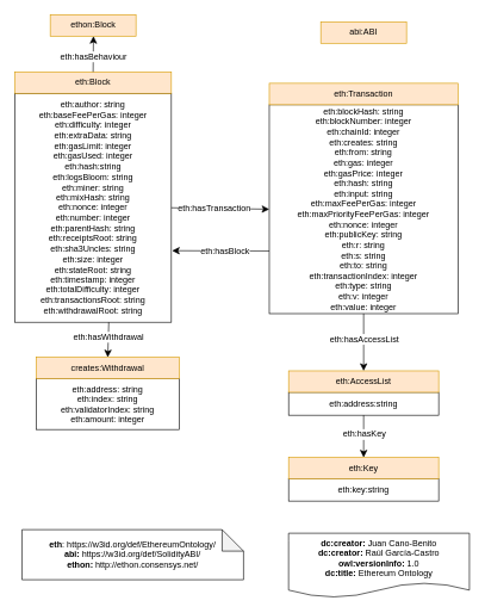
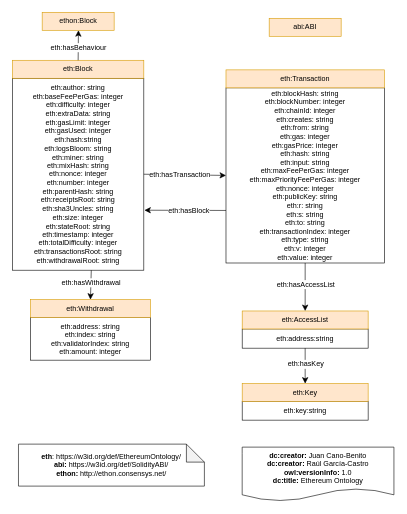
  <mxCell id="0" />
  <mxCell id="1" parent="0" />
  <mxCell id="2" value="&lt;div&gt;&lt;b&gt;dc:creator:&lt;/b&gt;&amp;nbsp;Juan Cano-Benito&lt;br&gt;&lt;div style=&quot;border-color: var(--border-color);&quot;&gt;&lt;b style=&quot;border-color: var(--border-color);&quot;&gt;dc:creator:&lt;/b&gt;&amp;nbsp;Raúl García-Castro&lt;/div&gt;&lt;/div&gt;&lt;div&gt;&lt;b&gt;owl:versionInfo:&lt;/b&gt; 1.0&lt;/div&gt;&lt;div&gt;&lt;b&gt;dc:title:&lt;/b&gt;&amp;nbsp;Ethereum Ontology&lt;/div&gt;" style="shape=document;whiteSpace=wrap;html=1;boundedLbl=1;labelBackgroundColor=#ffffff;strokeColor=#000000;fontSize=12;fontColor=#000000;size=0.233;" parent="1" vertex="1"><mxGeometry x="403" y="745" width="253" height="90" as="geometry" /></mxCell>
  <mxCell id="3" value="&lt;div&gt;&lt;b&gt;eth&lt;/b&gt;: https://w3id.org/def/EthereumOntology/&lt;/div&gt;&lt;div&gt;&lt;b&gt;abi:&lt;/b&gt;&amp;nbsp;https://w3id.org/def/SolidityABI/&lt;br&gt;&lt;span style=&quot;border-color: var(--border-color);&quot;&gt;&lt;b style=&quot;border-color: var(--border-color);&quot;&gt;ethon:&amp;nbsp;&lt;/b&gt;http://ethon.consensys.net/&lt;br style=&quot;border-color: var(--border-color);&quot;&gt;&lt;/span&gt;&lt;/div&gt;" style="shape=note;whiteSpace=wrap;html=1;backgroundOutline=1;darkOpacity=0.05;" parent="1" vertex="1"><mxGeometry x="30" y="740" width="310" height="70" as="geometry" /></mxCell>
  <mxCell id="4" value="eth:author: string&lt;br&gt;eth:baseFeePerGas: integer&lt;br&gt;eth:difficulty: integer&lt;br&gt;eth:extraData: string&lt;br&gt;eth:gasLimit: integer&lt;br style=&quot;border-color: var(--border-color);&quot;&gt;eth:gasUsed: integer&lt;br&gt;eth:hash:string&lt;br&gt;eth:logsBloom: string&lt;br&gt;eth:miner: string&lt;br style=&quot;border-color: var(--border-color);&quot;&gt;eth:mixHash: string&lt;br&gt;eth:nonce: integer&lt;br style=&quot;border-color: var(--border-color);&quot;&gt;eth:number: integer&lt;br&gt;eth:parentHash: string&lt;br style=&quot;border-color: var(--border-color);&quot;&gt;eth:receiptsRoot: string&lt;br style=&quot;border-color: var(--border-color);&quot;&gt;eth:sha3Uncles: string&lt;br&gt;eth:size: integer&lt;br&gt;eth:stateRoot: string&lt;br style=&quot;border-color: var(--border-color);&quot;&gt;eth:timestamp: integer&lt;br&gt;eth:totalDifficulty: integer&lt;br style=&quot;border-color: var(--border-color);&quot;&gt;eth:transactionsRoot: string&lt;br&gt;eth:withdrawalRoot: string" style="rounded=0;whiteSpace=wrap;html=1;snapToPoint=1;points=[[0.1,0],[0.2,0],[0.3,0],[0.4,0],[0.5,0],[0.6,0],[0.7,0],[0.8,0],[0.9,0],[0,0.1],[0,0.3],[0,0.5],[0,0.7],[0,0.9],[0.1,1],[0.2,1],[0.3,1],[0.4,1],[0.5,1],[0.6,1],[0.7,1],[0.8,1],[0.9,1],[1,0.1],[1,0.3],[1,0.5],[1,0.7],[1,0.9]];" parent="1" vertex="1"><mxGeometry x="20" y="130" width="219" height="320" as="geometry" /></mxCell>
  <mxCell id="5" value="eth:Block" style="rounded=0;whiteSpace=wrap;html=1;snapToPoint=1;points=[[0.1,0],[0.2,0],[0.3,0],[0.4,0],[0.5,0],[0.6,0],[0.7,0],[0.8,0],[0.9,0],[0,0.1],[0,0.3],[0,0.5],[0,0.7],[0,0.9],[0.1,1],[0.2,1],[0.3,1],[0.4,1],[0.5,1],[0.6,1],[0.7,1],[0.8,1],[0.9,1],[1,0.1],[1,0.3],[1,0.5],[1,0.7],[1,0.9]];fillColor=#ffe6cc;strokeColor=#d79b00;" parent="1" vertex="1"><mxGeometry x="20" y="100" width="219" height="30" as="geometry" /></mxCell>
  <mxCell id="6" value="eth:blockHash: string&lt;br&gt;eth:blockNumber: integer&lt;br&gt;eth:chainId: integer&lt;br&gt;eth:creates: string&lt;br style=&quot;border-color: var(--border-color);&quot;&gt;eth:from: string&lt;br&gt;eth:gas: integer&lt;br&gt;eth:gasPrice: integer&lt;br&gt;eth:hash: string&lt;br&gt;eth:input: string&lt;br&gt;eth:maxFeePerGas: integer&lt;br style=&quot;border-color: var(--border-color);&quot;&gt;eth:maxPriorityFeePerGas: integer&lt;br&gt;eth:nonce: integer&lt;br&gt;eth:publicKey: string&lt;br&gt;eth:r: string&lt;br&gt;eth:s: string&lt;br&gt;eth:to: string&lt;br style=&quot;border-color: var(--border-color);&quot;&gt;eth:transactionIndex: integer&lt;br&gt;eth:type: string&lt;br&gt;eth:v: integer&lt;br&gt;eth:value: integer" style="rounded=0;whiteSpace=wrap;html=1;snapToPoint=1;points=[[0.1,0],[0.2,0],[0.3,0],[0.4,0],[0.5,0],[0.6,0],[0.7,0],[0.8,0],[0.9,0],[0,0.1],[0,0.3],[0,0.5],[0,0.7],[0,0.9],[0.1,1],[0.2,1],[0.3,1],[0.4,1],[0.5,1],[0.6,1],[0.7,1],[0.8,1],[0.9,1],[1,0.1],[1,0.3],[1,0.5],[1,0.7],[1,0.9]];" parent="1" vertex="1"><mxGeometry x="376" y="146" width="264" height="292" as="geometry" /></mxCell>
  <mxCell id="7" value="eth:Transaction" style="rounded=0;whiteSpace=wrap;html=1;snapToPoint=1;points=[[0.1,0],[0.2,0],[0.3,0],[0.4,0],[0.5,0],[0.6,0],[0.7,0],[0.8,0],[0.9,0],[0,0.1],[0,0.3],[0,0.5],[0,0.7],[0,0.9],[0.1,1],[0.2,1],[0.3,1],[0.4,1],[0.5,1],[0.6,1],[0.7,1],[0.8,1],[0.9,1],[1,0.1],[1,0.3],[1,0.5],[1,0.7],[1,0.9]];fillColor=#ffe6cc;strokeColor=#d79b00;" parent="1" vertex="1"><mxGeometry x="376" y="116" width="264" height="30" as="geometry" /></mxCell>
  <mxCell id="8" value="" style="endArrow=classic;html=1;exitX=1;exitY=0.5;exitDx=0;exitDy=0;entryX=0;entryY=0.5;entryDx=0;entryDy=0;endSize=8;arcSize=0;rounded=0;" parent="1" source="4" target="6" edge="1"><mxGeometry width="50" height="50" relative="1" as="geometry"><mxPoint x="330" y="325" as="sourcePoint" /><mxPoint x="527" y="325" as="targetPoint" /></mxGeometry></mxCell>
  <mxCell id="9" value="&lt;div&gt;eth:hasTransaction&lt;/div&gt;" style="text;html=1;align=center;verticalAlign=middle;resizable=0;points=[];labelBackgroundColor=#ffffff;" parent="8" vertex="1" connectable="0"><mxGeometry x="-0.127" relative="1" as="geometry"><mxPoint as="offset" /></mxGeometry></mxCell>
  <mxCell id="10" value="abi:ABI" style="rounded=0;whiteSpace=wrap;html=1;snapToPoint=1;points=[[0.1,0],[0.2,0],[0.3,0],[0.4,0],[0.5,0],[0.6,0],[0.7,0],[0.8,0],[0.9,0],[0,0.1],[0,0.3],[0,0.5],[0,0.7],[0,0.9],[0.1,1],[0.2,1],[0.3,1],[0.4,1],[0.5,1],[0.6,1],[0.7,1],[0.8,1],[0.9,1],[1,0.1],[1,0.3],[1,0.5],[1,0.7],[1,0.9]];fillColor=#ffe6cc;strokeColor=#d79b00;" parent="1" vertex="1"><mxGeometry x="448" y="30" width="120" height="30" as="geometry" /></mxCell>
  <mxCell id="11" value="ethon:Block" style="rounded=0;whiteSpace=wrap;html=1;snapToPoint=1;points=[[0.1,0],[0.2,0],[0.3,0],[0.4,0],[0.5,0],[0.6,0],[0.7,0],[0.8,0],[0.9,0],[0,0.1],[0,0.3],[0,0.5],[0,0.7],[0,0.9],[0.1,1],[0.2,1],[0.3,1],[0.4,1],[0.5,1],[0.6,1],[0.7,1],[0.8,1],[0.9,1],[1,0.1],[1,0.3],[1,0.5],[1,0.7],[1,0.9]];fillColor=#ffe6cc;strokeColor=#d79b00;" parent="1" vertex="1"><mxGeometry x="69.5" y="20" width="120" height="30" as="geometry" /></mxCell>
  <mxCell id="12" value="" style="endArrow=classic;html=1;exitX=0.5;exitY=0;exitDx=0;exitDy=0;endSize=8;arcSize=0;rounded=0;" parent="1" source="5" target="11" edge="1"><mxGeometry width="50" height="50" relative="1" as="geometry"><mxPoint x="249" y="303" as="sourcePoint" /><mxPoint x="450" y="303" as="targetPoint" /></mxGeometry></mxCell>
  <mxCell id="13" value="&lt;div&gt;eth:hasBehaviour&lt;/div&gt;" style="text;html=1;align=center;verticalAlign=middle;resizable=0;points=[];labelBackgroundColor=#ffffff;" parent="12" vertex="1" connectable="0"><mxGeometry x="-0.127" relative="1" as="geometry"><mxPoint as="offset" /></mxGeometry></mxCell>
  <mxCell id="14" value="eth:address: string&lt;br&gt;eth:index: string&lt;br&gt;eth:validatorIndex: string&lt;br&gt;eth:amount: integer" style="rounded=0;whiteSpace=wrap;html=1;snapToPoint=1;points=[[0.1,0],[0.2,0],[0.3,0],[0.4,0],[0.5,0],[0.6,0],[0.7,0],[0.8,0],[0.9,0],[0,0.1],[0,0.3],[0,0.5],[0,0.7],[0,0.9],[0.1,1],[0.2,1],[0.3,1],[0.4,1],[0.5,1],[0.6,1],[0.7,1],[0.8,1],[0.9,1],[1,0.1],[1,0.3],[1,0.5],[1,0.7],[1,0.9]];" parent="1" vertex="1"><mxGeometry x="50" y="529" width="200" height="71" as="geometry" /></mxCell>
- <mxCell id="15" value="creates:Withdrawal" style="rounded=0;whiteSpace=wrap;html=1;snapToPoint=1;points=[[0.1,0],[0.2,0],[0.3,0],[0.4,0],[0.5,0],[0.6,0],[0.7,0],[0.8,0],[0.9,0],[0,0.1],[0,0.3],[0,0.5],[0,0.7],[0,0.9],[0.1,1],[0.2,1],[0.3,1],[0.4,1],[0.5,1],[0.6,1],[0.7,1],[0.8,1],[0.9,1],[1,0.1],[1,0.3],[1,0.5],[1,0.7],[1,0.9]];fillColor=#ffe6cc;strokeColor=#d79b00;" parent="1" vertex="1"><mxGeometry x="50" y="499" width="200" height="30" as="geometry" /></mxCell>
+ <mxCell id="15" value="eth:Withdrawal" style="rounded=0;whiteSpace=wrap;html=1;snapToPoint=1;points=[[0.1,0],[0.2,0],[0.3,0],[0.4,0],[0.5,0],[0.6,0],[0.7,0],[0.8,0],[0.9,0],[0,0.1],[0,0.3],[0,0.5],[0,0.7],[0,0.9],[0.1,1],[0.2,1],[0.3,1],[0.4,1],[0.5,1],[0.6,1],[0.7,1],[0.8,1],[0.9,1],[1,0.1],[1,0.3],[1,0.5],[1,0.7],[1,0.9]];fillColor=#ffe6cc;strokeColor=#d79b00;" parent="1" vertex="1"><mxGeometry x="50" y="499" width="200" height="30" as="geometry" /></mxCell>
  <mxCell id="16" value="" style="endArrow=classic;html=1;exitX=0.6;exitY=1;exitDx=0;exitDy=0;endSize=8;arcSize=0;rounded=0;entryX=0.5;entryY=0;entryDx=0;entryDy=0;" parent="1" source="4" target="15" edge="1"><mxGeometry width="50" height="50" relative="1" as="geometry"><mxPoint x="249" y="303" as="sourcePoint" /><mxPoint x="420" y="303" as="targetPoint" /></mxGeometry></mxCell>
  <mxCell id="17" value="&lt;div&gt;eth:hasWithdrawal&lt;/div&gt;" style="text;html=1;align=center;verticalAlign=middle;resizable=0;points=[];labelBackgroundColor=#ffffff;" parent="16" vertex="1" connectable="0"><mxGeometry x="-0.127" relative="1" as="geometry"><mxPoint as="offset" /></mxGeometry></mxCell>
  <mxCell id="18" value="eth:address:string" style="rounded=0;whiteSpace=wrap;html=1;snapToPoint=1;points=[[0.1,0],[0.2,0],[0.3,0],[0.4,0],[0.5,0],[0.6,0],[0.7,0],[0.8,0],[0.9,0],[0,0.1],[0,0.3],[0,0.5],[0,0.7],[0,0.9],[0.1,1],[0.2,1],[0.3,1],[0.4,1],[0.5,1],[0.6,1],[0.7,1],[0.8,1],[0.9,1],[1,0.1],[1,0.3],[1,0.5],[1,0.7],[1,0.9]];" parent="1" vertex="1"><mxGeometry x="403" y="548" width="210" height="32" as="geometry" /></mxCell>
  <mxCell id="19" value="eth:AccessList" style="rounded=0;whiteSpace=wrap;html=1;snapToPoint=1;points=[[0.1,0],[0.2,0],[0.3,0],[0.4,0],[0.5,0],[0.6,0],[0.7,0],[0.8,0],[0.9,0],[0,0.1],[0,0.3],[0,0.5],[0,0.7],[0,0.9],[0.1,1],[0.2,1],[0.3,1],[0.4,1],[0.5,1],[0.6,1],[0.7,1],[0.8,1],[0.9,1],[1,0.1],[1,0.3],[1,0.5],[1,0.7],[1,0.9]];fillColor=#ffe6cc;strokeColor=#d79b00;" parent="1" vertex="1"><mxGeometry x="403" y="518" width="210" height="30" as="geometry" /></mxCell>
  <mxCell id="20" value="eth:key:string" style="rounded=0;whiteSpace=wrap;html=1;snapToPoint=1;points=[[0.1,0],[0.2,0],[0.3,0],[0.4,0],[0.5,0],[0.6,0],[0.7,0],[0.8,0],[0.9,0],[0,0.1],[0,0.3],[0,0.5],[0,0.7],[0,0.9],[0.1,1],[0.2,1],[0.3,1],[0.4,1],[0.5,1],[0.6,1],[0.7,1],[0.8,1],[0.9,1],[1,0.1],[1,0.3],[1,0.5],[1,0.7],[1,0.9]];" parent="1" vertex="1"><mxGeometry x="403" y="669" width="210" height="31" as="geometry" /></mxCell>
  <mxCell id="21" value="eth:Key" style="rounded=0;whiteSpace=wrap;html=1;snapToPoint=1;points=[[0.1,0],[0.2,0],[0.3,0],[0.4,0],[0.5,0],[0.6,0],[0.7,0],[0.8,0],[0.9,0],[0,0.1],[0,0.3],[0,0.5],[0,0.7],[0,0.9],[0.1,1],[0.2,1],[0.3,1],[0.4,1],[0.5,1],[0.6,1],[0.7,1],[0.8,1],[0.9,1],[1,0.1],[1,0.3],[1,0.5],[1,0.7],[1,0.9]];fillColor=#ffe6cc;strokeColor=#d79b00;" parent="1" vertex="1"><mxGeometry x="403" y="639" width="210" height="30" as="geometry" /></mxCell>
  <mxCell id="22" value="" style="endArrow=classic;html=1;entryX=0.5;entryY=0;entryDx=0;entryDy=0;endSize=8;arcSize=0;rounded=0;exitX=0.5;exitY=1;exitDx=0;exitDy=0;" parent="1" source="6" target="19" edge="1"><mxGeometry width="50" height="50" relative="1" as="geometry"><mxPoint x="525" y="126" as="sourcePoint" /><mxPoint x="525" y="70" as="targetPoint" /></mxGeometry></mxCell>
  <mxCell id="23" value="&lt;div&gt;eth:hasAccessList&lt;/div&gt;" style="text;html=1;align=center;verticalAlign=middle;resizable=0;points=[];labelBackgroundColor=#ffffff;" parent="22" vertex="1" connectable="0"><mxGeometry x="-0.127" relative="1" as="geometry"><mxPoint as="offset" /></mxGeometry></mxCell>
  <mxCell id="24" value="" style="endArrow=classic;html=1;entryX=0.5;entryY=0;entryDx=0;entryDy=0;endSize=8;arcSize=0;rounded=0;exitX=0.5;exitY=1;exitDx=0;exitDy=0;" parent="1" source="18" target="21" edge="1"><mxGeometry width="50" height="50" relative="1" as="geometry"><mxPoint x="652" y="271" as="sourcePoint" /><mxPoint x="802" y="269" as="targetPoint" /></mxGeometry></mxCell>
  <mxCell id="25" value="&lt;div&gt;eth:hasKey&lt;/div&gt;" style="text;html=1;align=center;verticalAlign=middle;resizable=0;points=[];labelBackgroundColor=#ffffff;" parent="24" vertex="1" connectable="0"><mxGeometry x="-0.127" relative="1" as="geometry"><mxPoint as="offset" /></mxGeometry></mxCell>
  <mxCell id="26" value="" style="endArrow=classic;html=1;exitX=0;exitY=0.7;exitDx=0;exitDy=0;endSize=8;arcSize=0;rounded=0;" parent="1" source="6" edge="1"><mxGeometry width="50" height="50" relative="1" as="geometry"><mxPoint x="239" y="390" as="sourcePoint" /><mxPoint x="240" y="350" as="targetPoint" /></mxGeometry></mxCell>
  <mxCell id="27" value="&lt;div&gt;eth:hasBlock&lt;/div&gt;" style="text;html=1;align=center;verticalAlign=middle;resizable=0;points=[];labelBackgroundColor=#ffffff;" parent="26" vertex="1" connectable="0"><mxGeometry x="-0.127" relative="1" as="geometry"><mxPoint x="-4" as="offset" /></mxGeometry></mxCell>
